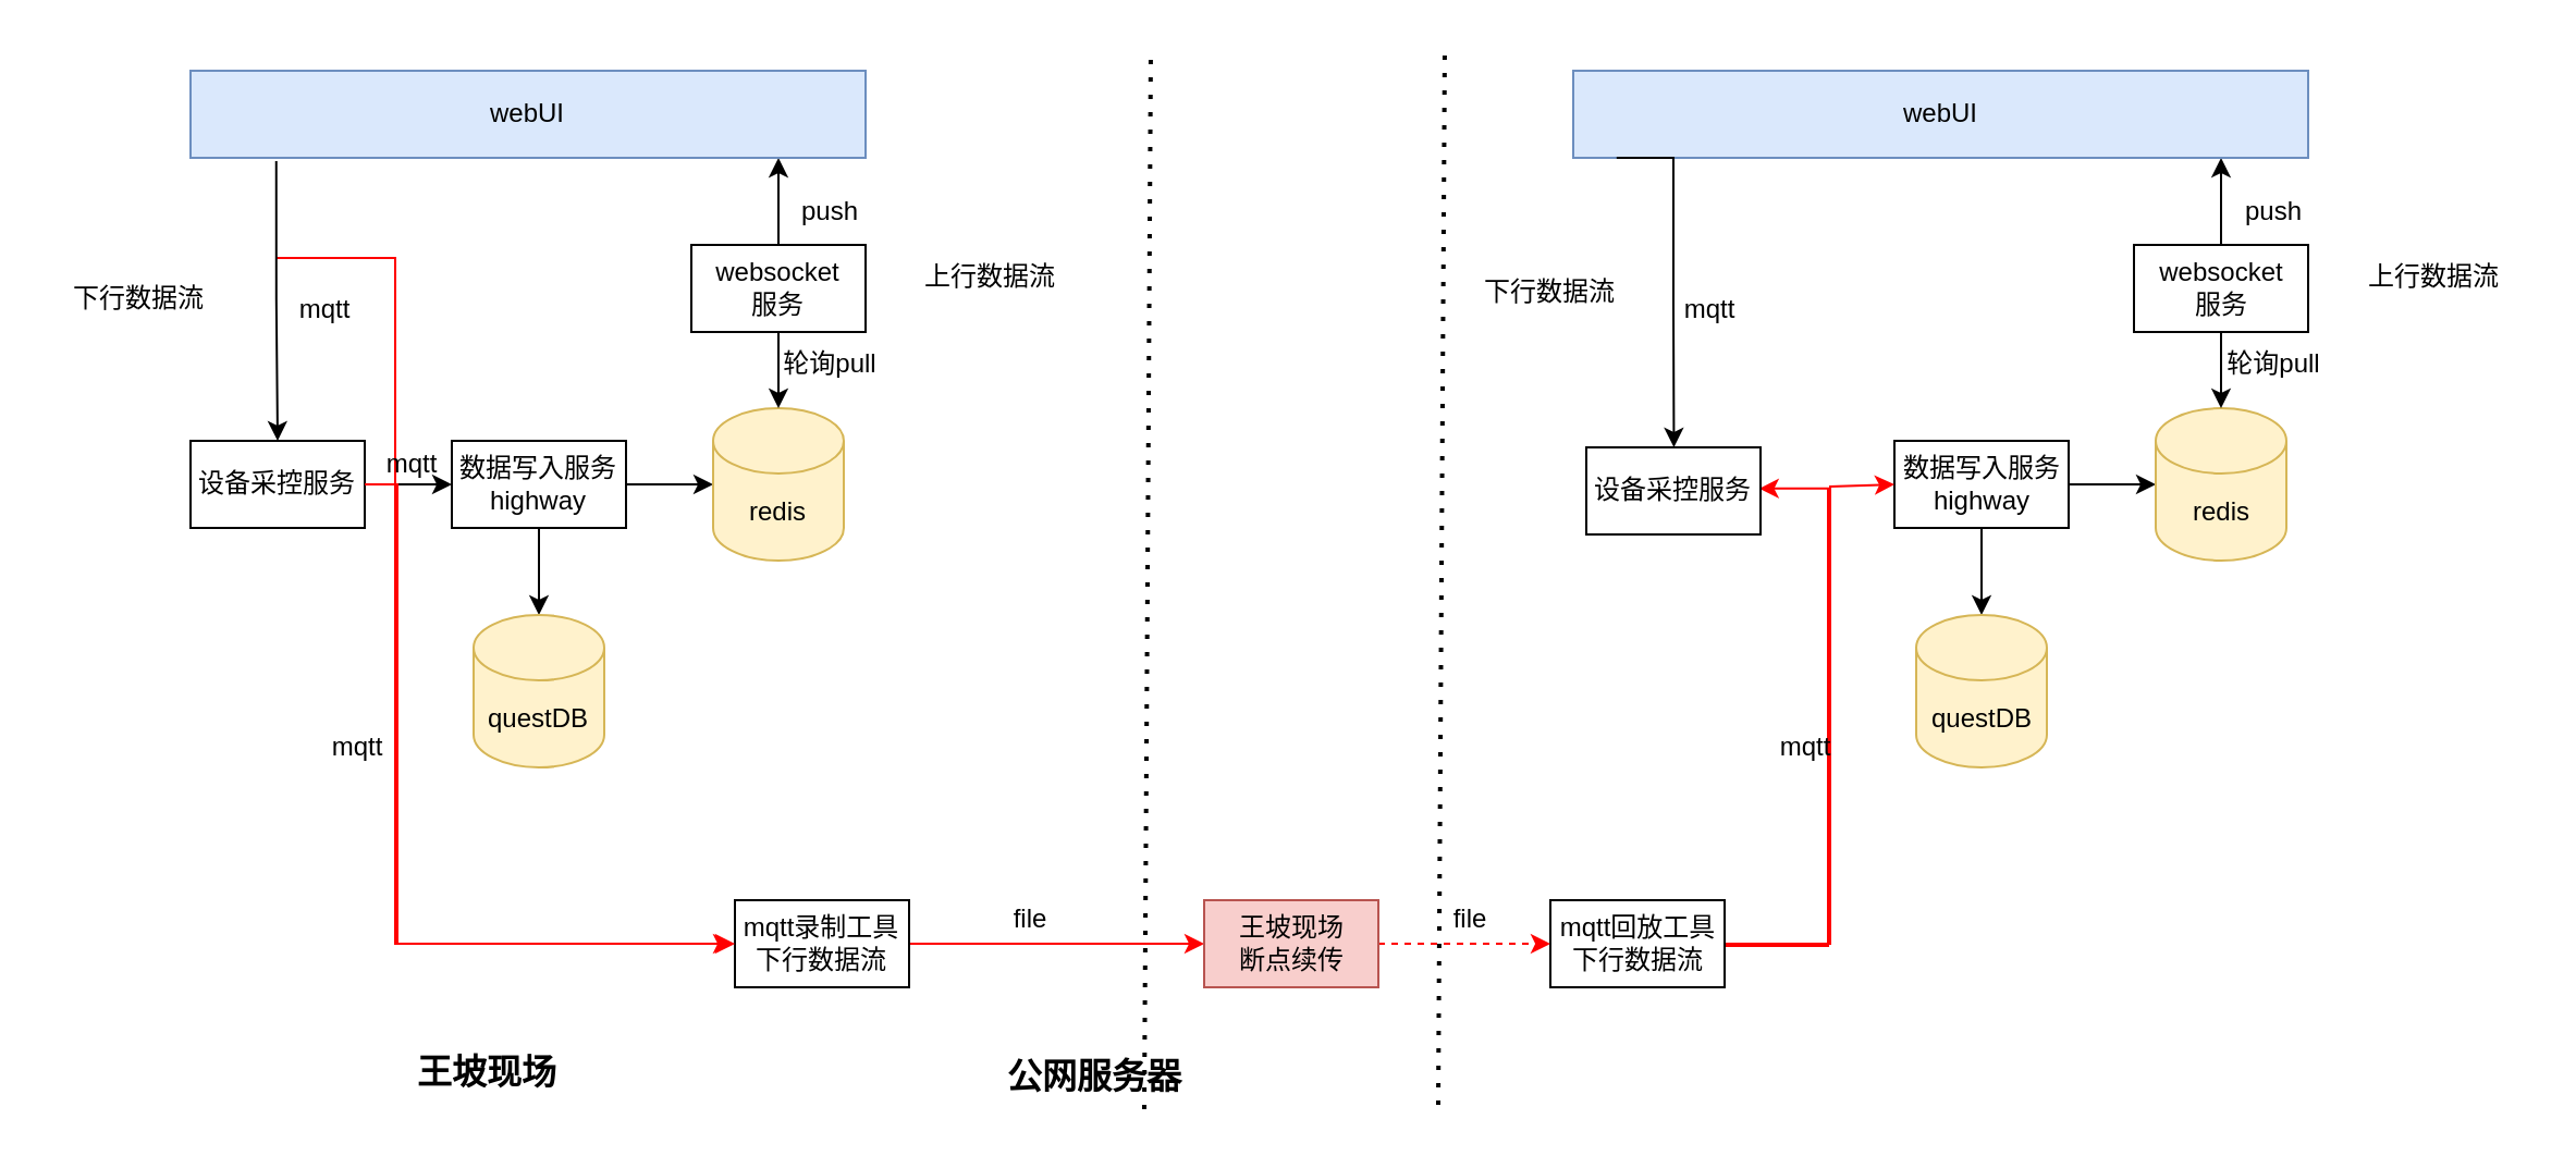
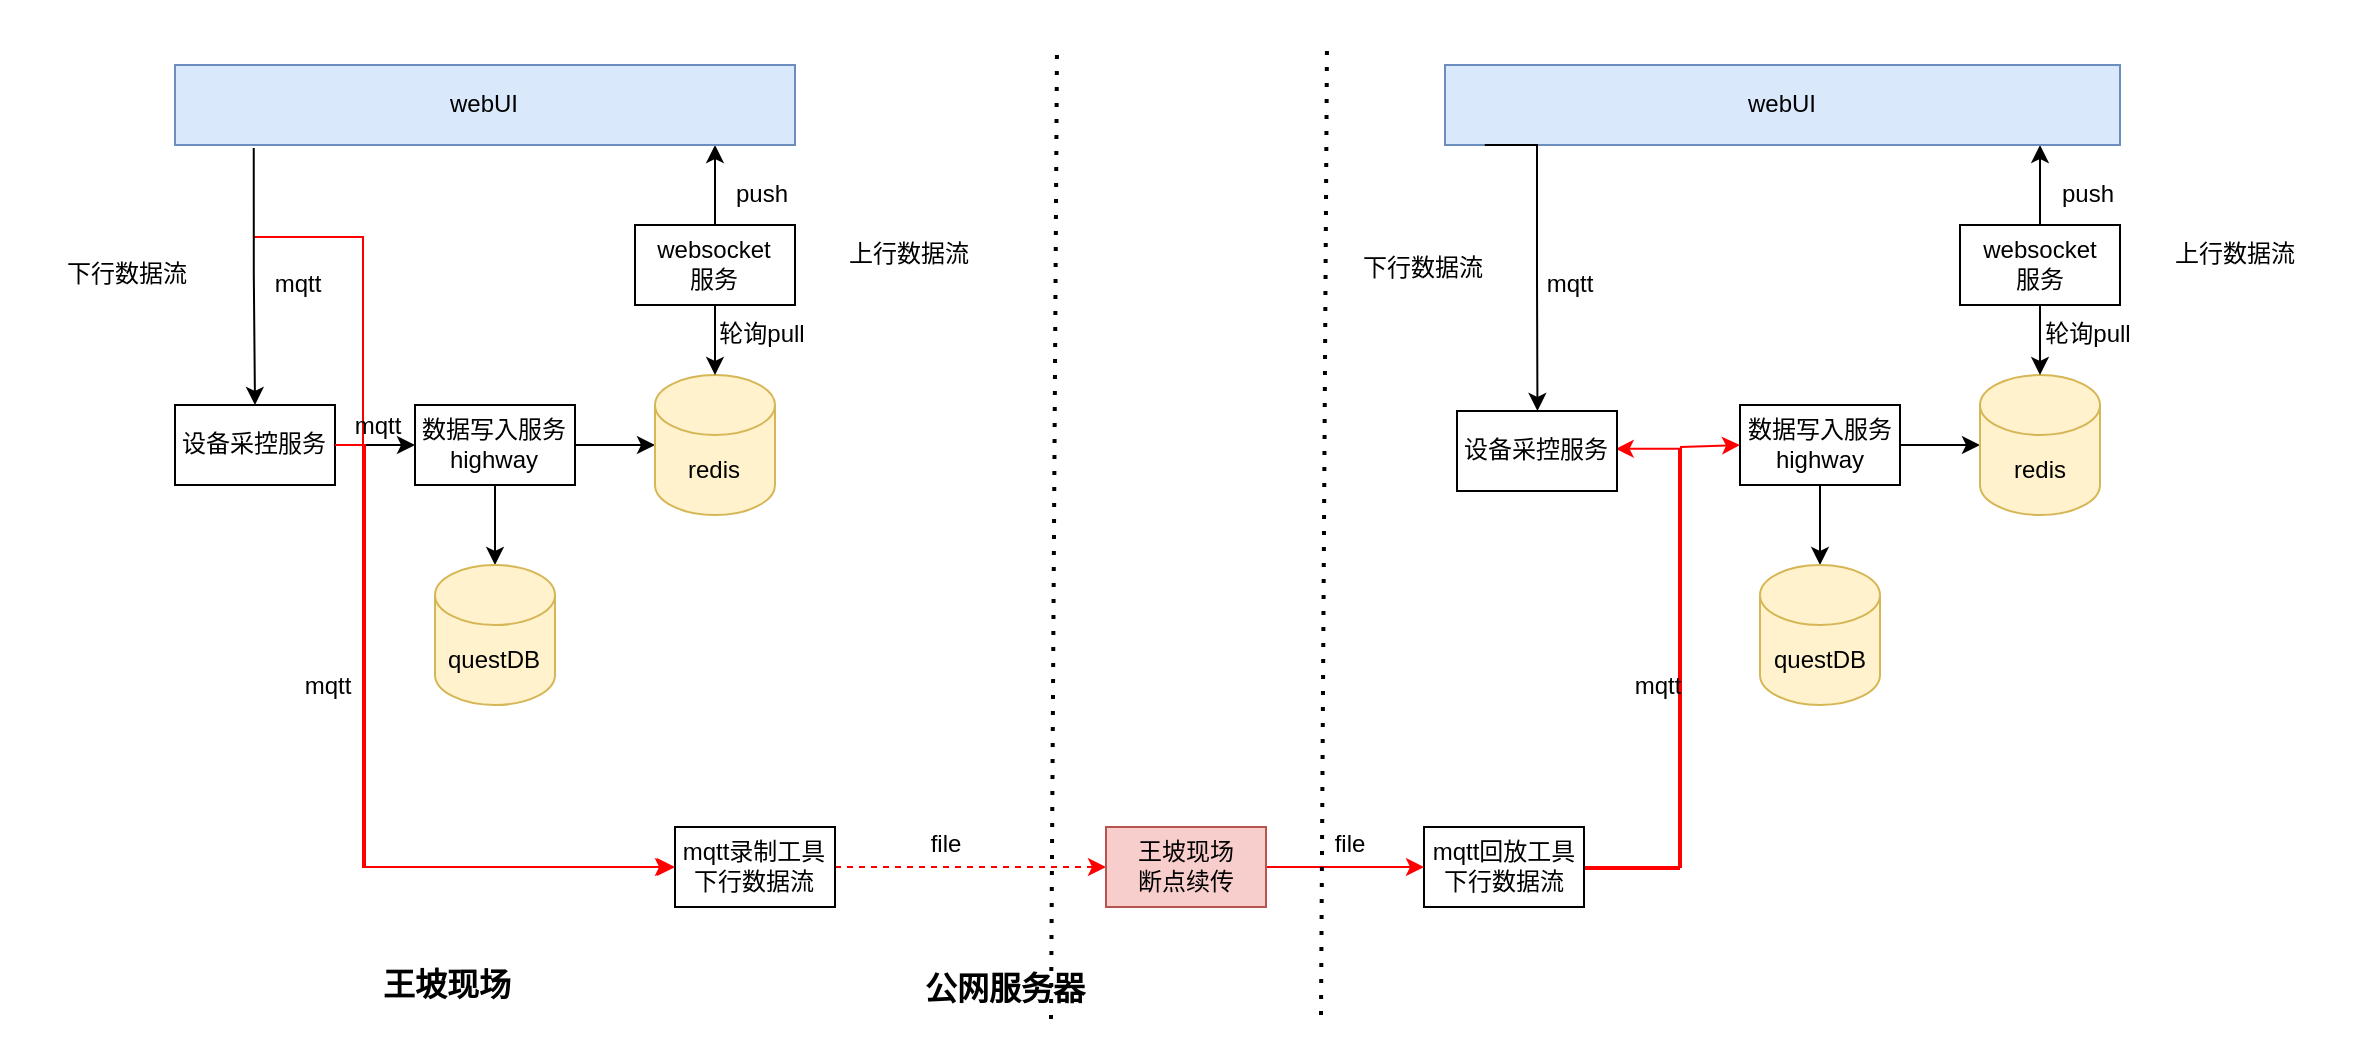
  <mxCell id="0" />
  <mxCell id="1" parent="0" />
  <mxCell id="2" value="" style="edgeStyle=orthogonalEdgeStyle;rounded=0;orthogonalLoop=1;jettySize=auto;html=1;" parent="1" source="3" target="6" edge="1"><mxGeometry relative="1" as="geometry" /></mxCell>
  <mxCell id="3" value="设备采控服务" style="rounded=0;whiteSpace=wrap;html=1;" parent="1" vertex="1"><mxGeometry x="87" y="202" width="80" height="40" as="geometry" /></mxCell>
  <mxCell id="4" value="" style="edgeStyle=orthogonalEdgeStyle;rounded=0;orthogonalLoop=1;jettySize=auto;html=1;" parent="1" source="6" target="7" edge="1"><mxGeometry relative="1" as="geometry" /></mxCell>
  <mxCell id="5" value="" style="edgeStyle=orthogonalEdgeStyle;rounded=0;orthogonalLoop=1;jettySize=auto;html=1;" parent="1" source="6" target="8" edge="1"><mxGeometry relative="1" as="geometry" /></mxCell>
  <mxCell id="6" value="数据写入服务&lt;div&gt;highway&lt;/div&gt;" style="rounded=0;whiteSpace=wrap;html=1;" parent="1" vertex="1"><mxGeometry x="207" y="202" width="80" height="40" as="geometry" /></mxCell>
  <mxCell id="7" value="questDB" style="shape=cylinder3;whiteSpace=wrap;html=1;boundedLbl=1;backgroundOutline=1;size=15;fillColor=#fff2cc;strokeColor=#d6b656;" parent="1" vertex="1"><mxGeometry x="217" y="282" width="60" height="70" as="geometry" /></mxCell>
  <mxCell id="8" value="redis" style="shape=cylinder3;whiteSpace=wrap;html=1;boundedLbl=1;backgroundOutline=1;size=15;fillColor=#fff2cc;strokeColor=#d6b656;" parent="1" vertex="1"><mxGeometry x="327" y="187" width="60" height="70" as="geometry" /></mxCell>
  <mxCell id="9" value="" style="edgeStyle=orthogonalEdgeStyle;rounded=0;orthogonalLoop=1;jettySize=auto;html=1;" parent="1" source="11" target="8" edge="1"><mxGeometry relative="1" as="geometry" /></mxCell>
  <mxCell id="10" value="" style="edgeStyle=orthogonalEdgeStyle;rounded=0;orthogonalLoop=1;jettySize=auto;html=1;" parent="1" source="11" target="13" edge="1"><mxGeometry relative="1" as="geometry"><Array as="points"><mxPoint x="357" y="72" /><mxPoint x="357" y="72" /></Array></mxGeometry></mxCell>
  <mxCell id="11" value="websocket&lt;div&gt;服务&lt;/div&gt;" style="rounded=0;whiteSpace=wrap;html=1;" parent="1" vertex="1"><mxGeometry x="317" y="112" width="80" height="40" as="geometry" /></mxCell>
  <mxCell id="12" style="edgeStyle=orthogonalEdgeStyle;rounded=0;orthogonalLoop=1;jettySize=auto;html=1;strokeColor=#FF0000;" edge="1" parent="1"><mxGeometry relative="1" as="geometry"><mxPoint x="126" y="118" as="sourcePoint" /><mxPoint x="336" y="433" as="targetPoint" /><Array as="points"><mxPoint x="181" y="118" /><mxPoint x="181" y="433" /></Array></mxGeometry></mxCell>
  <mxCell id="13" value="webUI" style="rounded=0;whiteSpace=wrap;html=1;fillColor=#dae8fc;strokeColor=#6c8ebf;" parent="1" vertex="1"><mxGeometry x="87" y="32" width="310" height="40" as="geometry" /></mxCell>
  <mxCell id="14" value="mqtt" style="text;html=1;align=center;verticalAlign=middle;whiteSpace=wrap;rounded=0;" parent="1" vertex="1"><mxGeometry x="159" y="198" width="60" height="30" as="geometry" /></mxCell>
  <mxCell id="15" value="轮询pull" style="text;html=1;align=center;verticalAlign=middle;whiteSpace=wrap;rounded=0;" parent="1" vertex="1"><mxGeometry x="351" y="152" width="60" height="30" as="geometry" /></mxCell>
  <mxCell id="16" value="push" style="text;html=1;align=center;verticalAlign=middle;whiteSpace=wrap;rounded=0;" parent="1" vertex="1"><mxGeometry x="351" y="82" width="60" height="30" as="geometry" /></mxCell>
  <mxCell id="17" value="" style="edgeStyle=orthogonalEdgeStyle;rounded=0;orthogonalLoop=1;jettySize=auto;html=1;entryX=0.5;entryY=0;entryDx=0;entryDy=0;exitX=0.127;exitY=1.037;exitDx=0;exitDy=0;exitPerimeter=0;" parent="1" source="13" target="3" edge="1"><mxGeometry relative="1" as="geometry"><mxPoint x="127" y="152" as="sourcePoint" /><Array as="points" /></mxGeometry></mxCell>
  <mxCell id="18" value="上行数据流" style="text;html=1;align=center;verticalAlign=middle;whiteSpace=wrap;rounded=0;" parent="1" vertex="1"><mxGeometry x="411" y="112" width="87" height="30" as="geometry" /></mxCell>
  <mxCell id="19" value="下行数据流" style="text;html=1;align=center;verticalAlign=middle;whiteSpace=wrap;rounded=0;" parent="1" vertex="1"><mxGeometry x="20" y="122" width="87" height="30" as="geometry" /></mxCell>
  <mxCell id="20" value="mqtt" style="text;html=1;align=center;verticalAlign=middle;whiteSpace=wrap;rounded=0;" parent="1" vertex="1"><mxGeometry x="119" y="127" width="60" height="30" as="geometry" /></mxCell>
  <mxCell id="21" value="" style="edgeStyle=orthogonalEdgeStyle;rounded=0;orthogonalLoop=1;jettySize=auto;html=1;" edge="1" parent="1" source="23" target="24"><mxGeometry relative="1" as="geometry" /></mxCell>
  <mxCell id="22" value="" style="edgeStyle=orthogonalEdgeStyle;rounded=0;orthogonalLoop=1;jettySize=auto;html=1;" edge="1" parent="1" source="23" target="25"><mxGeometry relative="1" as="geometry" /></mxCell>
  <mxCell id="23" value="数据写入服务&lt;div&gt;highway&lt;/div&gt;" style="rounded=0;whiteSpace=wrap;html=1;" vertex="1" parent="1"><mxGeometry x="869.5" y="202" width="80" height="40" as="geometry" /></mxCell>
  <mxCell id="24" value="questDB" style="shape=cylinder3;whiteSpace=wrap;html=1;boundedLbl=1;backgroundOutline=1;size=15;fillColor=#fff2cc;strokeColor=#d6b656;" vertex="1" parent="1"><mxGeometry x="879.5" y="282" width="60" height="70" as="geometry" /></mxCell>
  <mxCell id="25" value="redis" style="shape=cylinder3;whiteSpace=wrap;html=1;boundedLbl=1;backgroundOutline=1;size=15;fillColor=#fff2cc;strokeColor=#d6b656;" vertex="1" parent="1"><mxGeometry x="989.5" y="187" width="60" height="70" as="geometry" /></mxCell>
  <mxCell id="26" value="" style="edgeStyle=orthogonalEdgeStyle;rounded=0;orthogonalLoop=1;jettySize=auto;html=1;" edge="1" parent="1" source="28" target="25"><mxGeometry relative="1" as="geometry" /></mxCell>
  <mxCell id="27" value="" style="edgeStyle=orthogonalEdgeStyle;rounded=0;orthogonalLoop=1;jettySize=auto;html=1;" edge="1" parent="1" source="28" target="29"><mxGeometry relative="1" as="geometry"><Array as="points"><mxPoint x="1019.5" y="72" /><mxPoint x="1019.5" y="72" /></Array></mxGeometry></mxCell>
  <mxCell id="28" value="websocket&lt;div&gt;服务&lt;/div&gt;" style="rounded=0;whiteSpace=wrap;html=1;" vertex="1" parent="1"><mxGeometry x="979.5" y="112" width="80" height="40" as="geometry" /></mxCell>
  <mxCell id="29" value="webUI" style="rounded=0;whiteSpace=wrap;html=1;fillColor=#dae8fc;strokeColor=#6c8ebf;" vertex="1" parent="1"><mxGeometry x="722" y="32" width="337.5" height="40" as="geometry" /></mxCell>
  <mxCell id="30" value="轮询pull" style="text;html=1;align=center;verticalAlign=middle;whiteSpace=wrap;rounded=0;" vertex="1" parent="1"><mxGeometry x="1013.5" y="152" width="60" height="30" as="geometry" /></mxCell>
  <mxCell id="31" value="push" style="text;html=1;align=center;verticalAlign=middle;whiteSpace=wrap;rounded=0;" vertex="1" parent="1"><mxGeometry x="1013.5" y="82" width="60" height="30" as="geometry" /></mxCell>
  <mxCell id="32" value="上行数据流" style="text;html=1;align=center;verticalAlign=middle;whiteSpace=wrap;rounded=0;" vertex="1" parent="1"><mxGeometry x="1073.5" y="112" width="87" height="30" as="geometry" /></mxCell>
- <mxCell id="33" value="" style="edgeStyle=orthogonalEdgeStyle;rounded=0;orthogonalLoop=1;jettySize=auto;html=1;strokeColor=#FF0000;" edge="1" parent="1" source="34" target="40"><mxGeometry relative="1" as="geometry" /></mxCell>
+ <mxCell id="33" value="" style="edgeStyle=orthogonalEdgeStyle;rounded=0;orthogonalLoop=1;jettySize=auto;html=1;strokeColor=#FF0000;dashed=1;" edge="1" parent="1" source="34" target="40"><mxGeometry relative="1" as="geometry" /></mxCell>
  <mxCell id="34" value="mqtt录制工具&lt;div&gt;下行数据流&lt;/div&gt;" style="rounded=0;whiteSpace=wrap;html=1;" vertex="1" parent="1"><mxGeometry x="337" y="413" width="80" height="40" as="geometry" /></mxCell>
  <mxCell id="35" style="edgeStyle=orthogonalEdgeStyle;rounded=0;orthogonalLoop=1;jettySize=auto;html=1;entryX=0;entryY=0.5;entryDx=0;entryDy=0;strokeColor=#FF0000;" edge="1" parent="1" source="37" target="23"><mxGeometry relative="1" as="geometry"><Array as="points"><mxPoint x="840" y="433" /><mxPoint x="840" y="223" /><mxPoint x="870" y="223" /></Array></mxGeometry></mxCell>
  <mxCell id="36" style="edgeStyle=orthogonalEdgeStyle;rounded=0;orthogonalLoop=1;jettySize=auto;html=1;exitX=1;exitY=0.5;exitDx=0;exitDy=0;fontColor=#FF0000;entryX=0.992;entryY=0.473;entryDx=0;entryDy=0;entryPerimeter=0;strokeColor=#FF0000;" edge="1" parent="1" source="37" target="49"><mxGeometry relative="1" as="geometry"><mxPoint x="786" y="434" as="sourcePoint" /><mxPoint x="811" y="222" as="targetPoint" /><Array as="points"><mxPoint x="839" y="434" /><mxPoint x="839" y="223" /><mxPoint x="807" y="223" /></Array></mxGeometry></mxCell>
  <mxCell id="37" value="mqtt回放工具&lt;div&gt;下行数据流&lt;/div&gt;" style="rounded=0;whiteSpace=wrap;html=1;" vertex="1" parent="1"><mxGeometry x="711.5" y="413" width="80" height="40" as="geometry" /></mxCell>
  <mxCell id="38" style="edgeStyle=orthogonalEdgeStyle;rounded=0;orthogonalLoop=1;jettySize=auto;html=1;exitX=1;exitY=0.5;exitDx=0;exitDy=0;entryX=0;entryY=0.5;entryDx=0;entryDy=0;strokeColor=#FF0000;" edge="1" parent="1" source="3" target="34"><mxGeometry relative="1" as="geometry"><Array as="points"><mxPoint x="182" y="222" /><mxPoint x="182" y="433" /></Array></mxGeometry></mxCell>
- <mxCell id="39" value="" style="edgeStyle=orthogonalEdgeStyle;rounded=0;orthogonalLoop=1;jettySize=auto;html=1;strokeColor=#FF0000;dashed=1;" edge="1" parent="1" source="40" target="37"><mxGeometry relative="1" as="geometry" /></mxCell>
+ <mxCell id="39" value="" style="edgeStyle=orthogonalEdgeStyle;rounded=0;orthogonalLoop=1;jettySize=auto;html=1;strokeColor=#FF0000;" edge="1" parent="1" source="40" target="37"><mxGeometry relative="1" as="geometry" /></mxCell>
  <mxCell id="40" value="&lt;span style=&quot;background-color: transparent; color: light-dark(rgb(0, 0, 0), rgb(255, 255, 255));&quot;&gt;王坡现场&lt;/span&gt;&lt;div&gt;&lt;span style=&quot;background-color: transparent; color: light-dark(rgb(0, 0, 0), rgb(255, 255, 255));&quot;&gt;断点续传&lt;/span&gt;&lt;/div&gt;" style="rounded=0;whiteSpace=wrap;html=1;fillColor=#f8cecc;strokeColor=#b85450;" vertex="1" parent="1"><mxGeometry x="552.5" y="413" width="80" height="40" as="geometry" /></mxCell>
  <mxCell id="41" value="mqtt" style="text;html=1;align=center;verticalAlign=middle;whiteSpace=wrap;rounded=0;" vertex="1" parent="1"><mxGeometry x="134" y="328" width="60" height="30" as="geometry" /></mxCell>
  <mxCell id="42" value="mqtt" style="text;html=1;align=center;verticalAlign=middle;whiteSpace=wrap;rounded=0;" vertex="1" parent="1"><mxGeometry x="798.5" y="328" width="60" height="30" as="geometry" /></mxCell>
  <mxCell id="43" value="file" style="text;html=1;align=center;verticalAlign=middle;whiteSpace=wrap;rounded=0;" vertex="1" parent="1"><mxGeometry x="443" y="407" width="60" height="30" as="geometry" /></mxCell>
  <mxCell id="44" value="file" style="text;html=1;align=center;verticalAlign=middle;whiteSpace=wrap;rounded=0;" vertex="1" parent="1"><mxGeometry x="645" y="407" width="60" height="30" as="geometry" /></mxCell>
  <mxCell id="45" value="王坡现场" style="text;html=1;align=center;verticalAlign=middle;whiteSpace=wrap;rounded=0;fontSize=16;fontStyle=1" vertex="1" parent="1"><mxGeometry x="180" y="477" width="87" height="30" as="geometry" /></mxCell>
  <mxCell id="46" value="公网服务器" style="text;html=1;align=center;verticalAlign=middle;whiteSpace=wrap;rounded=0;fontSize=16;fontStyle=1" vertex="1" parent="1"><mxGeometry x="459" y="479" width="87" height="30" as="geometry" /></mxCell>
  <mxCell id="47" value="" style="endArrow=none;dashed=1;html=1;dashPattern=1 3;strokeWidth=2;rounded=0;" edge="1" parent="1"><mxGeometry width="50" height="50" relative="1" as="geometry"><mxPoint x="525" y="509" as="sourcePoint" /><mxPoint x="528" y="22" as="targetPoint" /></mxGeometry></mxCell>
  <mxCell id="48" value="" style="endArrow=none;dashed=1;html=1;dashPattern=1 3;strokeWidth=2;rounded=0;" edge="1" parent="1"><mxGeometry width="50" height="50" relative="1" as="geometry"><mxPoint x="660" y="507" as="sourcePoint" /><mxPoint x="663" y="20" as="targetPoint" /></mxGeometry></mxCell>
  <mxCell id="49" value="设备采控服务" style="rounded=0;whiteSpace=wrap;html=1;" vertex="1" parent="1"><mxGeometry x="728" y="205" width="80" height="40" as="geometry" /></mxCell>
  <mxCell id="50" value="" style="edgeStyle=orthogonalEdgeStyle;rounded=0;orthogonalLoop=1;jettySize=auto;html=1;entryX=0.5;entryY=0;entryDx=0;entryDy=0;exitX=0.059;exitY=1;exitDx=0;exitDy=0;exitPerimeter=0;" edge="1" parent="1" source="29"><mxGeometry relative="1" as="geometry"><mxPoint x="767.23" y="76" as="sourcePoint" /><Array as="points"><mxPoint x="768" y="72" /><mxPoint x="768" y="139" /></Array><mxPoint x="768.23" y="205" as="targetPoint" /></mxGeometry></mxCell>
  <mxCell id="51" value="mqtt" style="text;html=1;align=center;verticalAlign=middle;whiteSpace=wrap;rounded=0;" vertex="1" parent="1"><mxGeometry x="755" y="127" width="60" height="30" as="geometry" /></mxCell>
  <mxCell id="52" value="下行数据流" style="text;html=1;align=center;verticalAlign=middle;whiteSpace=wrap;rounded=0;" vertex="1" parent="1"><mxGeometry x="668" y="119" width="87" height="30" as="geometry" /></mxCell>
